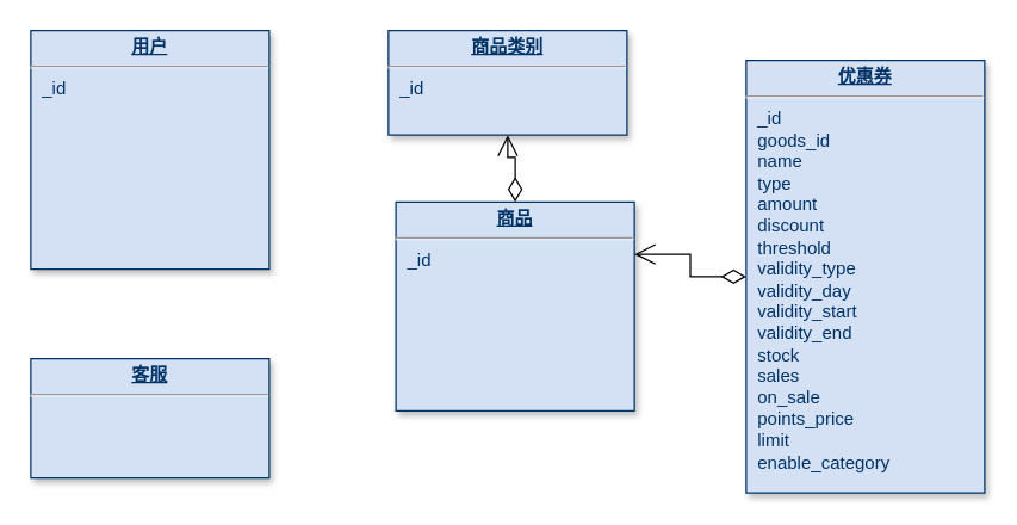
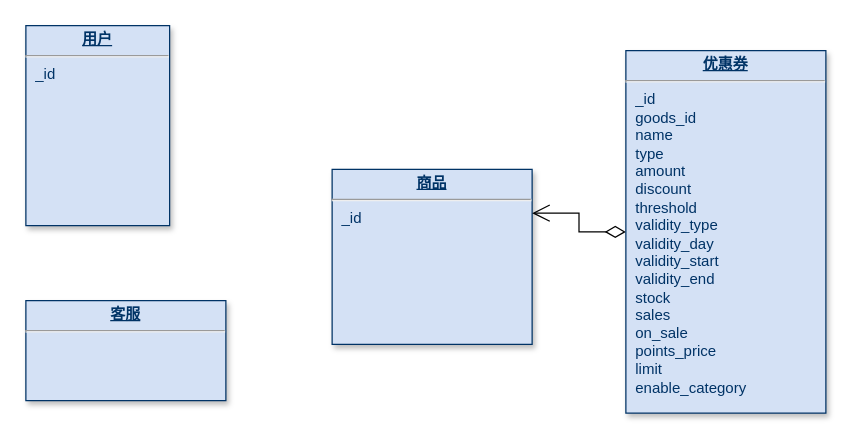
  <mxCell id="0" />
  <mxCell id="1" parent="0" />
- <mxCell id="2" style="edgeStyle=orthogonalEdgeStyle;rounded=0;orthogonalLoop=1;jettySize=auto;html=1;entryX=0.5;entryY=1;entryDx=0;entryDy=0;endArrow=open;endSize=12;startArrow=diamondThin;startSize=14;startFill=0;" parent="1" source="3" target="7" edge="1"><mxGeometry relative="1" as="geometry" /></mxCell>
  <mxCell id="3" value="&lt;p style=&quot;margin: 0px; margin-top: 4px; text-align: center; text-decoration: underline;&quot;&gt;&lt;strong&gt;商品&lt;/strong&gt;&lt;/p&gt;&lt;hr&gt;&lt;p style=&quot;margin: 0px; margin-left: 8px;&quot;&gt;_id&lt;/p&gt;" style="verticalAlign=top;align=left;overflow=fill;fontSize=12;fontFamily=Helvetica;html=1;strokeColor=#003366;shadow=1;fillColor=#D4E1F5;fontColor=#003366" parent="1" vertex="1"><mxGeometry x="265" y="135" width="160" height="140" as="geometry" /></mxCell>
- <mxCell id="4" value="&lt;p style=&quot;margin: 0px; margin-top: 4px; text-align: center; text-decoration: underline;&quot;&gt;&lt;strong&gt;用户&lt;/strong&gt;&lt;/p&gt;&lt;hr&gt;&lt;p style=&quot;margin: 0px; margin-left: 8px;&quot;&gt;_id&lt;/p&gt;" style="verticalAlign=top;align=left;overflow=fill;fontSize=12;fontFamily=Helvetica;html=1;strokeColor=#003366;shadow=1;fillColor=#D4E1F5;fontColor=#003366" parent="1" vertex="1"><mxGeometry x="20" y="20" width="160" height="160" as="geometry" /></mxCell>
+ <mxCell id="4" value="&lt;p style=&quot;margin: 0px; margin-top: 4px; text-align: center; text-decoration: underline;&quot;&gt;&lt;strong&gt;用户&lt;/strong&gt;&lt;/p&gt;&lt;hr&gt;&lt;p style=&quot;margin: 0px; margin-left: 8px;&quot;&gt;_id&lt;/p&gt;" style="verticalAlign=top;align=left;overflow=fill;fontSize=12;fontFamily=Helvetica;html=1;strokeColor=#003366;shadow=1;fillColor=#D4E1F5;fontColor=#003366" parent="1" vertex="1"><mxGeometry x="20" y="20" width="115" height="160" as="geometry" /></mxCell>
  <mxCell id="5" style="edgeStyle=orthogonalEdgeStyle;rounded=0;orthogonalLoop=1;jettySize=auto;html=1;entryX=1;entryY=0.25;entryDx=0;entryDy=0;endArrow=open;endSize=12;startArrow=diamondThin;startSize=14;startFill=0;" parent="1" source="6" target="3" edge="1"><mxGeometry relative="1" as="geometry" /></mxCell>
  <mxCell id="6" value="&lt;p style=&quot;margin: 0px; margin-top: 4px; text-align: center; text-decoration: underline;&quot;&gt;&lt;strong&gt;优惠券&lt;/strong&gt;&lt;/p&gt;&lt;hr&gt;&lt;p style=&quot;margin: 0px; margin-left: 8px;&quot;&gt;_id&lt;/p&gt;&lt;p style=&quot;margin: 0px; margin-left: 8px;&quot;&gt;goods_id&lt;/p&gt;&lt;p style=&quot;margin: 0px; margin-left: 8px;&quot;&gt;name&lt;/p&gt;&lt;p style=&quot;margin: 0px; margin-left: 8px;&quot;&gt;type&lt;/p&gt;&lt;p style=&quot;margin: 0px; margin-left: 8px;&quot;&gt;amount&lt;/p&gt;&lt;p style=&quot;margin: 0px; margin-left: 8px;&quot;&gt;discount&lt;/p&gt;&lt;p style=&quot;margin: 0px; margin-left: 8px;&quot;&gt;threshold&lt;/p&gt;&lt;p style=&quot;margin: 0px; margin-left: 8px;&quot;&gt;validity_type&lt;/p&gt;&lt;p style=&quot;margin: 0px; margin-left: 8px;&quot;&gt;validity_day&lt;/p&gt;&lt;p style=&quot;margin: 0px; margin-left: 8px;&quot;&gt;validity_start&lt;/p&gt;&lt;p style=&quot;margin: 0px; margin-left: 8px;&quot;&gt;validity_end&lt;/p&gt;&lt;p style=&quot;margin: 0px; margin-left: 8px;&quot;&gt;stock&lt;/p&gt;&lt;p style=&quot;margin: 0px; margin-left: 8px;&quot;&gt;sales&lt;/p&gt;&lt;p style=&quot;margin: 0px; margin-left: 8px;&quot;&gt;on_sale&lt;/p&gt;&lt;p style=&quot;margin: 0px; margin-left: 8px;&quot;&gt;points_price&lt;/p&gt;&lt;p style=&quot;margin: 0px; margin-left: 8px;&quot;&gt;limit&lt;/p&gt;&lt;p style=&quot;margin: 0px; margin-left: 8px;&quot;&gt;enable_category&lt;/p&gt;" style="verticalAlign=top;align=left;overflow=fill;fontSize=12;fontFamily=Helvetica;html=1;strokeColor=#003366;shadow=1;fillColor=#D4E1F5;fontColor=#003366" parent="1" vertex="1"><mxGeometry x="500" y="40" width="160" height="290" as="geometry" /></mxCell>
- <mxCell id="7" value="&lt;p style=&quot;margin: 0px; margin-top: 4px; text-align: center; text-decoration: underline;&quot;&gt;&lt;strong&gt;商品类别&lt;/strong&gt;&lt;/p&gt;&lt;hr&gt;&lt;p style=&quot;margin: 0px; margin-left: 8px;&quot;&gt;_id&lt;/p&gt;" style="verticalAlign=top;align=left;overflow=fill;fontSize=12;fontFamily=Helvetica;html=1;strokeColor=#003366;shadow=1;fillColor=#D4E1F5;fontColor=#003366" parent="1" vertex="1"><mxGeometry x="260" y="20" width="160" height="70" as="geometry" /></mxCell>
  <mxCell id="8" value="&lt;p style=&quot;margin: 0px; margin-top: 4px; text-align: center; text-decoration: underline;&quot;&gt;&lt;strong&gt;客服&lt;/strong&gt;&lt;/p&gt;&lt;hr&gt;&lt;p style=&quot;margin: 0px; margin-left: 8px;&quot;&gt;&lt;br&gt;&lt;/p&gt;" style="verticalAlign=top;align=left;overflow=fill;fontSize=12;fontFamily=Helvetica;html=1;strokeColor=#003366;shadow=1;fillColor=#D4E1F5;fontColor=#003366" vertex="1" parent="1"><mxGeometry x="20" y="240" width="160" height="80" as="geometry" /></mxCell>
